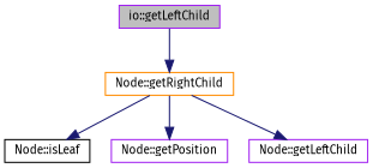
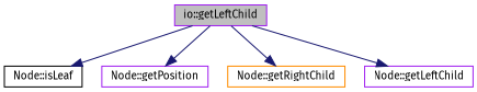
  digraph {
    fontname="Fira Sans"
    rankdir=TB
    node [color=purple fillcolor=white fontname="Fira Sans" fontsize=10 shape=record style=filled]
    edge [color=midnightblue fontname="Fira Sans" fontsize=10 labelfontname=Helvetica labelfontsize=10 style=solid]
    n1 [fillcolor=grey75 fontcolor=black height=0.2 label="io::getLeftChild" width=0.4]
    n2 [color=black height=0.2 label="Node::isLeaf" width=0.4]
    n3 [height=0.2 label="Node::getPosition" width=0.4]
    n4 [color=darkorange height=0.2 label="Node::getRightChild" width=0.4]
    n5 [height=0.2 label="Node::getLeftChild" width=0.4]
-   n4 -> n2
-   n4 -> n3
+   n1 -> n2
+   n1 -> n3
    n1 -> n4
-   n4 -> n5
+   n1 -> n5
  }
